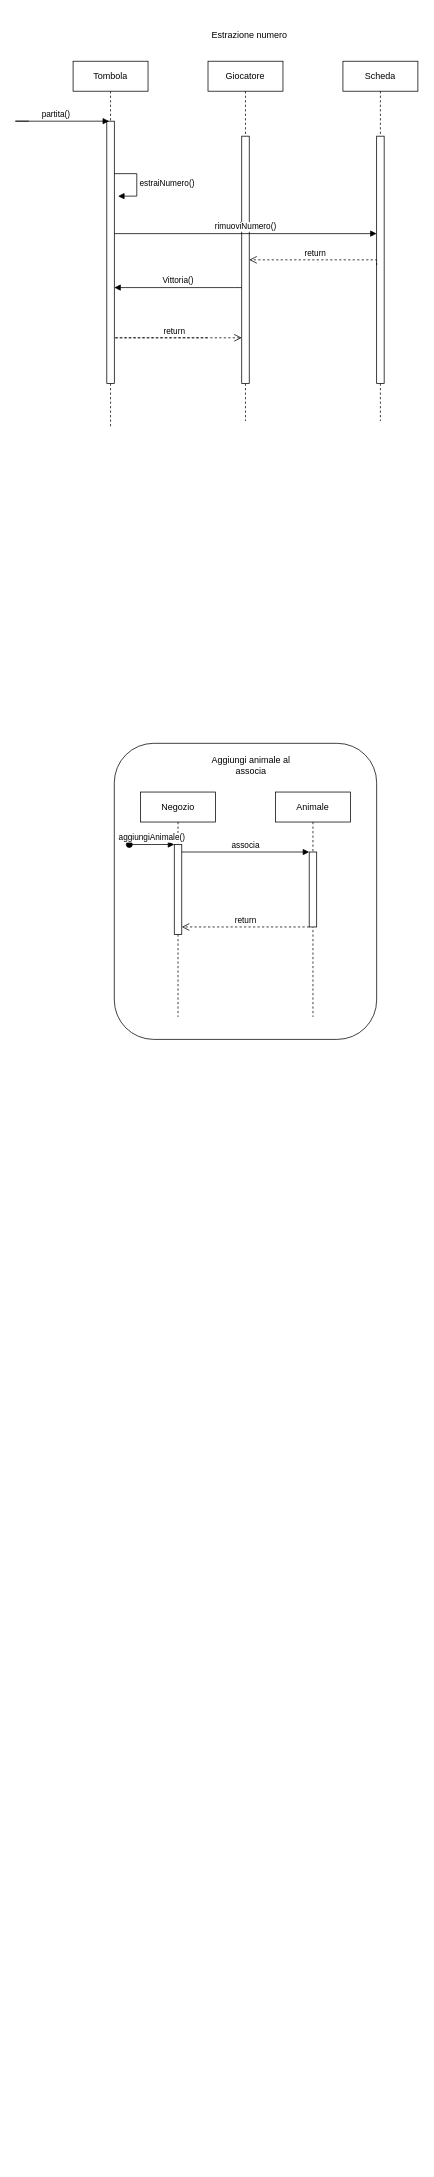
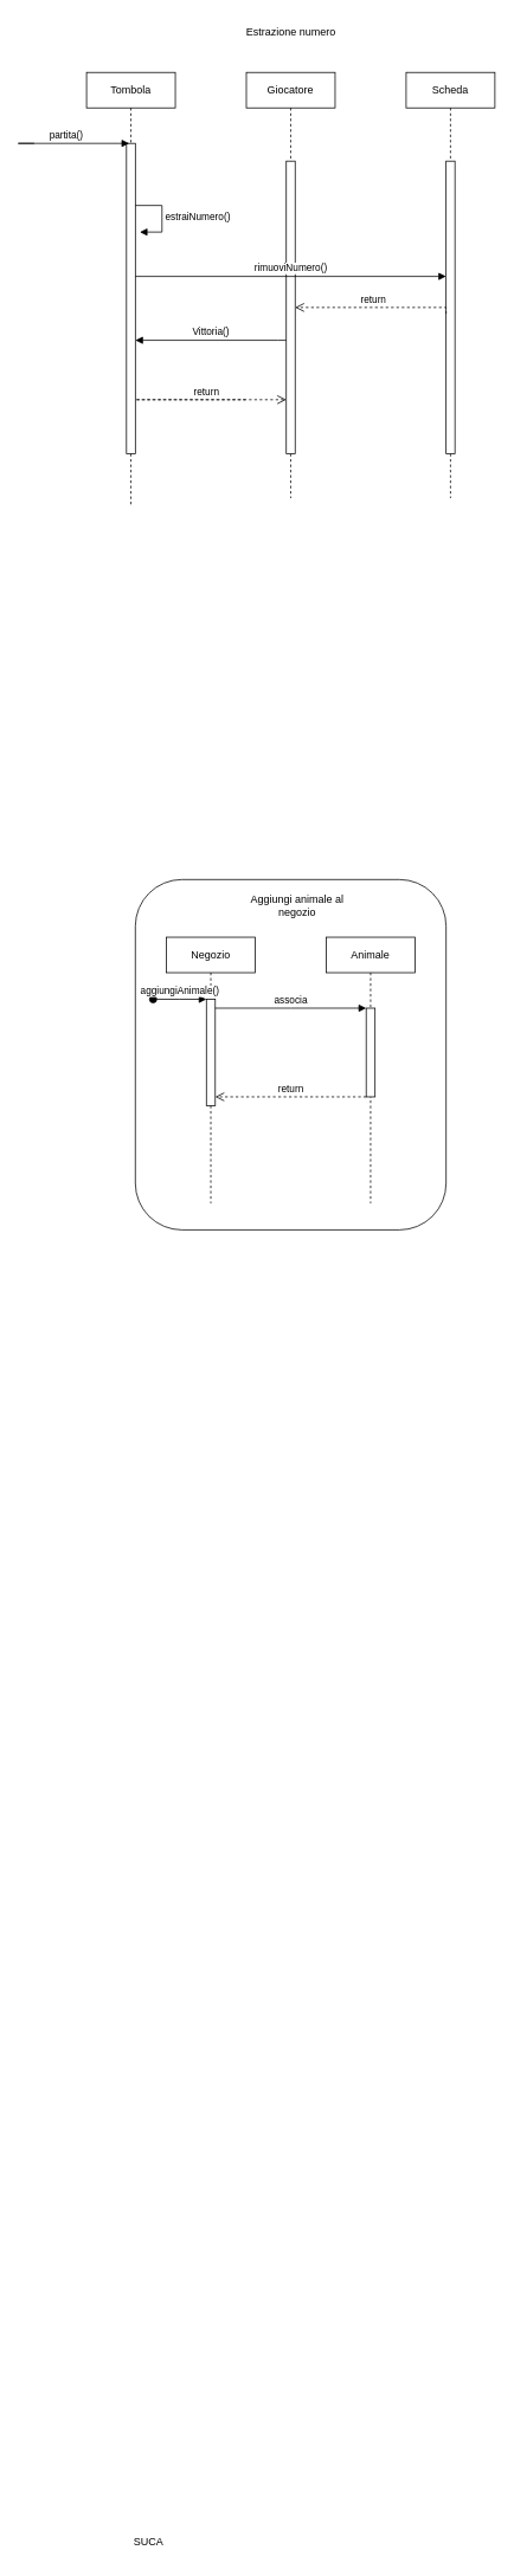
  <mxCell id="0" />
  <mxCell id="1" parent="0" />
  <mxCell id="2" value="" style="rounded=1;whiteSpace=wrap;html=1;" vertex="1" parent="1"><mxGeometry x="152" y="990" width="350" height="395" as="geometry" /></mxCell>
  <mxCell id="3" value="Tombola" style="shape=umlLifeline;perimeter=lifelinePerimeter;whiteSpace=wrap;html=1;container=0;dropTarget=0;collapsible=0;recursiveResize=0;outlineConnect=0;portConstraint=eastwest;newEdgeStyle={&quot;edgeStyle&quot;:&quot;elbowEdgeStyle&quot;,&quot;elbow&quot;:&quot;vertical&quot;,&quot;curved&quot;:0,&quot;rounded&quot;:0};" vertex="1" parent="1"><mxGeometry x="97" y="80" width="100" height="490" as="geometry" /></mxCell>
  <mxCell id="4" value="" style="html=1;points=[];perimeter=orthogonalPerimeter;outlineConnect=0;targetShapes=umlLifeline;portConstraint=eastwest;newEdgeStyle={&quot;edgeStyle&quot;:&quot;elbowEdgeStyle&quot;,&quot;elbow&quot;:&quot;vertical&quot;,&quot;curved&quot;:0,&quot;rounded&quot;:0};" vertex="1" parent="3"><mxGeometry x="45" y="80" width="10" height="350" as="geometry" /></mxCell>
  <mxCell id="5" value="Giocatore" style="shape=umlLifeline;perimeter=lifelinePerimeter;whiteSpace=wrap;html=1;container=0;dropTarget=0;collapsible=0;recursiveResize=0;outlineConnect=0;portConstraint=eastwest;newEdgeStyle={&quot;edgeStyle&quot;:&quot;elbowEdgeStyle&quot;,&quot;elbow&quot;:&quot;vertical&quot;,&quot;curved&quot;:0,&quot;rounded&quot;:0};" vertex="1" parent="1"><mxGeometry x="277" y="80" width="100" height="480" as="geometry" /></mxCell>
  <mxCell id="6" value="" style="html=1;points=[];perimeter=orthogonalPerimeter;outlineConnect=0;targetShapes=umlLifeline;portConstraint=eastwest;newEdgeStyle={&quot;edgeStyle&quot;:&quot;elbowEdgeStyle&quot;,&quot;elbow&quot;:&quot;vertical&quot;,&quot;curved&quot;:0,&quot;rounded&quot;:0};" vertex="1" parent="5"><mxGeometry x="45" y="100" width="10" height="330" as="geometry" /></mxCell>
- <mxCell id="7" value="Estrazione numero" style="text;html=1;strokeColor=none;fillColor=none;align=center;verticalAlign=middle;whiteSpace=wrap;rounded=0;" vertex="1" parent="1"><mxGeometry x="259.5" y="30" width="145" height="30" as="geometry" /></mxCell>
+ <mxCell id="7" value="Estrazione numero" style="text;html=1;strokeColor=none;fillColor=none;align=center;verticalAlign=middle;whiteSpace=wrap;rounded=0;" vertex="1" parent="1"><mxGeometry x="254.5" y="20" width="145" height="30" as="geometry" /></mxCell>
  <mxCell id="8" value="Scheda" style="shape=umlLifeline;perimeter=lifelinePerimeter;whiteSpace=wrap;html=1;container=0;dropTarget=0;collapsible=0;recursiveResize=0;outlineConnect=0;portConstraint=eastwest;newEdgeStyle={&quot;edgeStyle&quot;:&quot;elbowEdgeStyle&quot;,&quot;elbow&quot;:&quot;vertical&quot;,&quot;curved&quot;:0,&quot;rounded&quot;:0};" vertex="1" parent="1"><mxGeometry x="457" y="80" width="100" height="480" as="geometry" /></mxCell>
  <mxCell id="9" value="" style="html=1;points=[];perimeter=orthogonalPerimeter;outlineConnect=0;targetShapes=umlLifeline;portConstraint=eastwest;newEdgeStyle={&quot;edgeStyle&quot;:&quot;elbowEdgeStyle&quot;,&quot;elbow&quot;:&quot;vertical&quot;,&quot;curved&quot;:0,&quot;rounded&quot;:0};" vertex="1" parent="8"><mxGeometry x="45" y="100" width="10" height="330" as="geometry" /></mxCell>
  <mxCell id="10" value="Negozio" style="shape=umlLifeline;perimeter=lifelinePerimeter;whiteSpace=wrap;html=1;container=0;dropTarget=0;collapsible=0;recursiveResize=0;outlineConnect=0;portConstraint=eastwest;newEdgeStyle={&quot;edgeStyle&quot;:&quot;elbowEdgeStyle&quot;,&quot;elbow&quot;:&quot;vertical&quot;,&quot;curved&quot;:0,&quot;rounded&quot;:0};" vertex="1" parent="1"><mxGeometry x="187" y="1055" width="100" height="300" as="geometry" /></mxCell>
  <mxCell id="11" value="" style="html=1;points=[];perimeter=orthogonalPerimeter;outlineConnect=0;targetShapes=umlLifeline;portConstraint=eastwest;newEdgeStyle={&quot;edgeStyle&quot;:&quot;elbowEdgeStyle&quot;,&quot;elbow&quot;:&quot;vertical&quot;,&quot;curved&quot;:0,&quot;rounded&quot;:0};" vertex="1" parent="10"><mxGeometry x="45" y="70" width="10" height="120" as="geometry" /></mxCell>
  <mxCell id="12" value="aggiungiAnimale()" style="html=1;verticalAlign=bottom;startArrow=oval;endArrow=block;startSize=8;edgeStyle=elbowEdgeStyle;elbow=vertical;curved=0;rounded=0;" edge="1" parent="10" target="11"><mxGeometry relative="1" as="geometry"><mxPoint x="-15" y="70" as="sourcePoint" /></mxGeometry></mxCell>
  <mxCell id="13" value="Animale" style="shape=umlLifeline;perimeter=lifelinePerimeter;whiteSpace=wrap;html=1;container=0;dropTarget=0;collapsible=0;recursiveResize=0;outlineConnect=0;portConstraint=eastwest;newEdgeStyle={&quot;edgeStyle&quot;:&quot;elbowEdgeStyle&quot;,&quot;elbow&quot;:&quot;vertical&quot;,&quot;curved&quot;:0,&quot;rounded&quot;:0};" vertex="1" parent="1"><mxGeometry x="367" y="1055" width="100" height="300" as="geometry" /></mxCell>
  <mxCell id="14" value="" style="html=1;points=[];perimeter=orthogonalPerimeter;outlineConnect=0;targetShapes=umlLifeline;portConstraint=eastwest;newEdgeStyle={&quot;edgeStyle&quot;:&quot;elbowEdgeStyle&quot;,&quot;elbow&quot;:&quot;vertical&quot;,&quot;curved&quot;:0,&quot;rounded&quot;:0};" vertex="1" parent="13"><mxGeometry x="45" y="80" width="10" height="100" as="geometry" /></mxCell>
  <mxCell id="15" value="associa" style="html=1;verticalAlign=bottom;endArrow=block;edgeStyle=elbowEdgeStyle;elbow=vertical;curved=0;rounded=0;" edge="1" parent="1" source="11" target="14"><mxGeometry relative="1" as="geometry"><mxPoint x="342" y="1145" as="sourcePoint" /><Array as="points"><mxPoint x="327" y="1135" /></Array></mxGeometry></mxCell>
  <mxCell id="16" value="return" style="html=1;verticalAlign=bottom;endArrow=open;dashed=1;endSize=8;edgeStyle=elbowEdgeStyle;elbow=vertical;curved=0;rounded=0;" edge="1" parent="1" source="14" target="11"><mxGeometry relative="1" as="geometry"><mxPoint x="342" y="1220" as="targetPoint" /><Array as="points"><mxPoint x="322" y="1235" /><mxPoint x="342" y="1175" /></Array></mxGeometry></mxCell>
- <mxCell id="17" value="Aggiungi animale al associa" style="text;html=1;strokeColor=none;fillColor=none;align=center;verticalAlign=middle;whiteSpace=wrap;rounded=0;" vertex="1" parent="1"><mxGeometry x="262" y="1005" width="145" height="30" as="geometry" /></mxCell>
+ <mxCell id="17" value="Aggiungi animale al negozio" style="text;html=1;strokeColor=none;fillColor=none;align=center;verticalAlign=middle;whiteSpace=wrap;rounded=0;" vertex="1" parent="1"><mxGeometry x="262" y="1005" width="145" height="30" as="geometry" /></mxCell>
  <mxCell id="18" value="partita()" style="html=1;verticalAlign=bottom;endArrow=block;edgeStyle=elbowEdgeStyle;elbow=vertical;curved=0;rounded=0;" edge="1" parent="1"><mxGeometry relative="1" as="geometry"><mxPoint x="38" y="160" as="sourcePoint" /><Array as="points"><mxPoint x="20" y="160" /><mxPoint x="55" y="190" /></Array><mxPoint x="145" y="160" as="targetPoint" /></mxGeometry></mxCell>
+ <mxCell id="19" value="SUCA" style="text;html=1;align=center;verticalAlign=middle;whiteSpace=wrap;rounded=0;" vertex="1" parent="1"><mxGeometry x="137" y="2850" width="60" height="30" as="geometry" /></mxCell>
  <mxCell id="20" value="estraiNumero()" style="html=1;align=left;spacingLeft=2;endArrow=block;rounded=0;edgeStyle=orthogonalEdgeStyle;curved=0;rounded=0;" edge="1" parent="1"><mxGeometry x="0.012" relative="1" as="geometry"><mxPoint x="152" y="230" as="sourcePoint" /><Array as="points"><mxPoint x="182" y="260" /></Array><mxPoint x="157" y="260" as="targetPoint" /><mxPoint as="offset" /></mxGeometry></mxCell>
  <mxCell id="21" value="rimuoviNumero()" style="html=1;verticalAlign=bottom;endArrow=block;edgeStyle=elbowEdgeStyle;elbow=vertical;curved=0;rounded=0;entryX=0;entryY=0.394;entryDx=0;entryDy=0;entryPerimeter=0;" edge="1" parent="1" source="4" target="9"><mxGeometry relative="1" as="geometry"><mxPoint x="158" y="310" as="sourcePoint" /><Array as="points"><mxPoint x="492" y="310" /><mxPoint x="224.75" y="344.5" /></Array><mxPoint x="497" y="310" as="targetPoint" /></mxGeometry></mxCell>
  <mxCell id="22" value="return" style="html=1;verticalAlign=bottom;endArrow=open;dashed=1;endSize=8;edgeStyle=elbowEdgeStyle;elbow=vertical;curved=0;rounded=0;" edge="1" parent="1"><mxGeometry relative="1" as="geometry"><mxPoint x="332" y="345" as="targetPoint" /><Array as="points"><mxPoint x="332" y="345" /></Array><mxPoint x="502" y="352" as="sourcePoint" /></mxGeometry></mxCell>
  <mxCell id="23" value="Vittoria()" style="html=1;verticalAlign=bottom;endArrow=block;edgeStyle=elbowEdgeStyle;elbow=vertical;curved=0;rounded=0;" edge="1" parent="1"><mxGeometry relative="1" as="geometry"><mxPoint x="322" y="382" as="sourcePoint" /><Array as="points"><mxPoint x="312" y="382" /><mxPoint x="347" y="412" /></Array><mxPoint x="152" y="382" as="targetPoint" /></mxGeometry></mxCell>
  <mxCell id="24" value="return" style="html=1;verticalAlign=bottom;endArrow=open;dashed=1;endSize=8;edgeStyle=elbowEdgeStyle;elbow=vertical;curved=0;rounded=0;" edge="1" parent="1"><mxGeometry x="0.388" relative="1" as="geometry"><mxPoint x="322" y="449" as="targetPoint" /><Array as="points"><mxPoint x="152" y="449" /></Array><mxPoint x="276" y="449" as="sourcePoint" /><mxPoint as="offset" /></mxGeometry></mxCell>
